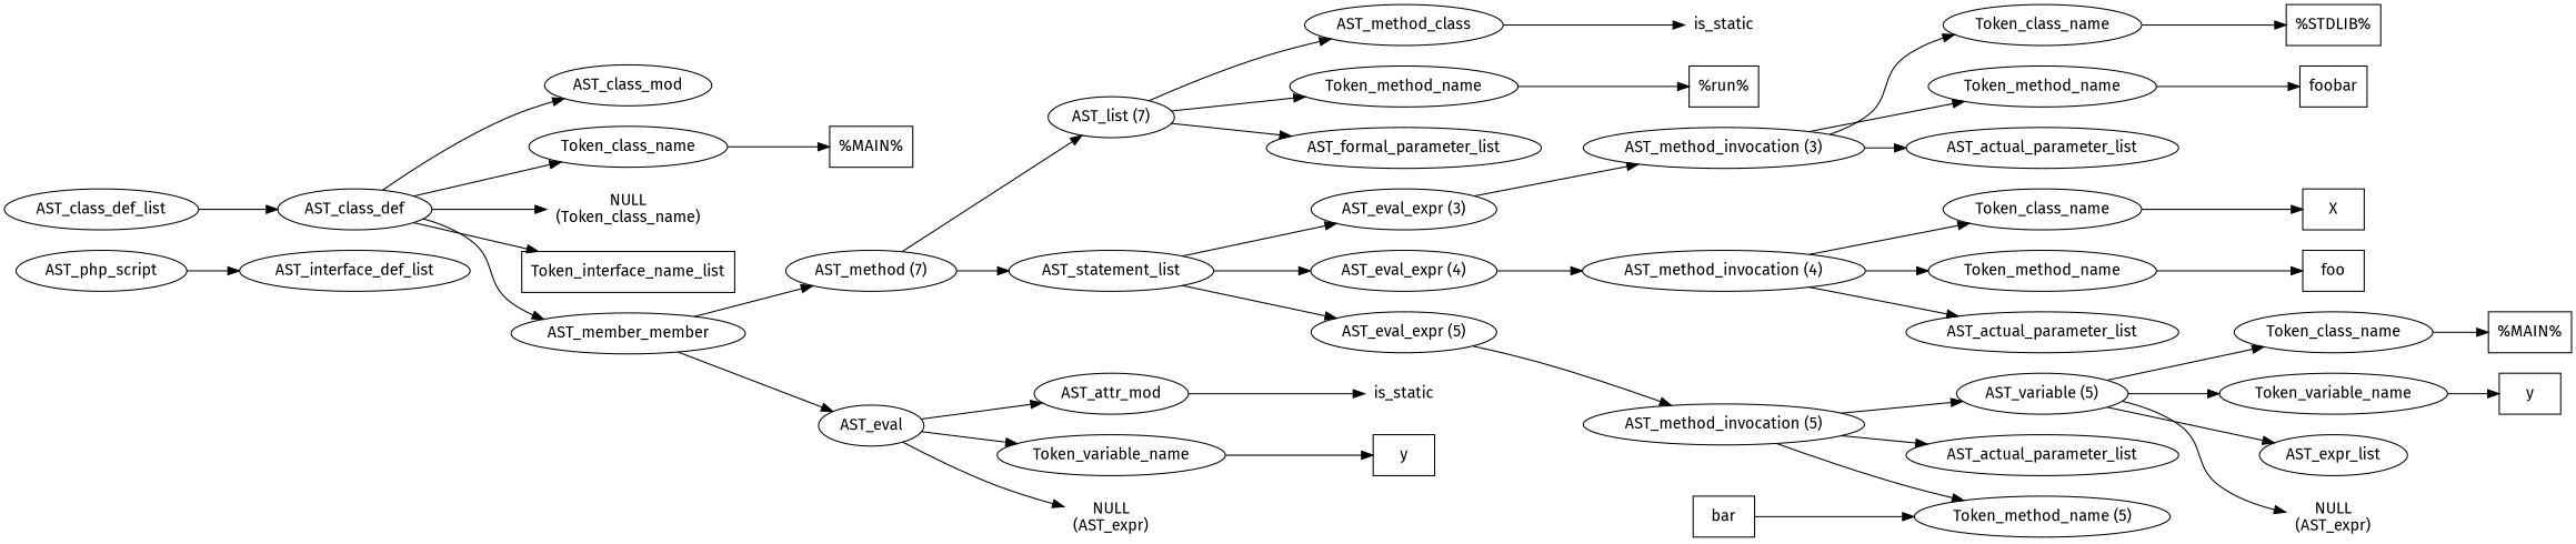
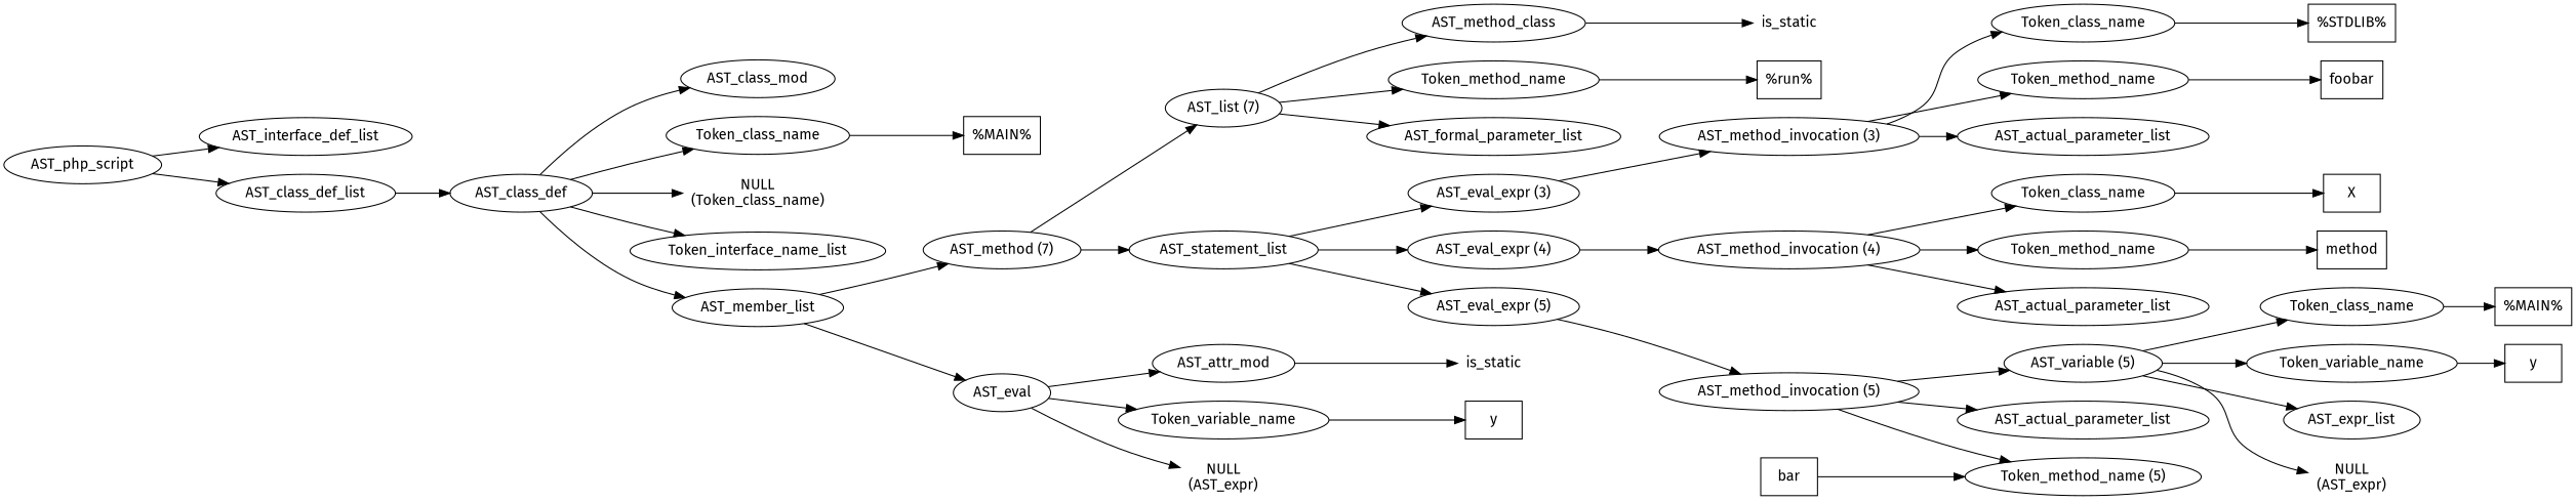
  digraph {
    fontname="Fira Sans"
    rankdir=LR
    node [fontname="Fira Sans"]
    edge [fontname="Fira Sans"]
    n1 [label=AST_php_script]
    n2 [label=AST_interface_def_list]
    n3 [label=AST_class_def_list]
    n4 [label=AST_class_def]
    n5 [label=AST_class_mod]
    n6 [label=Token_class_name]
    n7 [label="NULL\n(Token_class_name)" shape=plaintext]
-   n8 [label=Token_interface_name_list shape=box]
-   n9 [label=AST_member_member]
+   n8 [label=Token_interface_name_list]
+   n9 [label=AST_member_list]
    n10 [label="%MAIN%" shape=box]
    n11 [label="AST_method (7)"]
    n12 [label=AST_eval]
    n13 [label="AST_list (7)"]
    n14 [label=AST_statement_list]
    n15 [label=AST_attr_mod]
    n16 [label=Token_variable_name]
    n17 [label="NULL\n(AST_expr)" shape=plaintext]
    n18 [label=AST_method_class]
    n19 [label=Token_method_name]
    n20 [label=AST_formal_parameter_list]
    n21 [label="AST_eval_expr (3)"]
    n22 [label="AST_eval_expr (4)"]
    n23 [label="AST_eval_expr (5)"]
    n24 [label=is_static shape=plaintext]
    n25 [label="%run%" shape=box]
    n26 [label="AST_method_invocation (3)"]
    n27 [label="AST_method_invocation (4)"]
    n28 [label="AST_method_invocation (5)"]
    n29 [label=Token_class_name]
    n30 [label=Token_method_name]
    n31 [label=AST_actual_parameter_list]
    n32 [label="%STDLIB%" shape=box]
    n33 [label=foobar shape=box]
    n34 [label=Token_class_name]
    n35 [label=Token_method_name]
    n36 [label=AST_actual_parameter_list]
    n37 [label=X shape=box]
-   n38 [label=foo shape=box]
+   n38 [label=method shape=box]
    n39 [label="AST_variable (5)"]
    n40 [label="Token_method_name (5)"]
    n41 [label=AST_actual_parameter_list]
    n42 [label=Token_class_name]
    n43 [label=Token_variable_name]
    n44 [label=AST_expr_list]
    n45 [label="NULL\n(AST_expr)" shape=plaintext]
    n46 [label="%MAIN%" shape=box]
    n47 [label=y shape=box]
    n48 [label=bar shape=box]
    n49 [label=is_static shape=plaintext]
    n50 [label=y shape=box]
    n1 -> n2
+   n1 -> n3
    n3 -> n4
    n4 -> n5
    n4 -> n6
    n4 -> n7
    n4 -> n8
    n4 -> n9
    n6 -> n10
    n9 -> n11
    n9 -> n12
    n11 -> n13
    n11 -> n14
    n12 -> n15
    n12 -> n16
    n12 -> n17
    n13 -> n18
    n13 -> n19
    n13 -> n20
    n14 -> n21
    n14 -> n22
    n14 -> n23
    n15 -> n49
    n16 -> n50
    n18 -> n24
    n19 -> n25
    n21 -> n26
    n22 -> n27
    n23 -> n28
    n26 -> n29
    n26 -> n30
    n26 -> n31
    n27 -> n34
    n27 -> n35
    n27 -> n36
    n28 -> n39
    n28 -> n40
    n28 -> n41
    n29 -> n32
    n30 -> n33
    n34 -> n37
    n35 -> n38
    n39 -> n42
    n39 -> n43
    n39 -> n44
    n39 -> n45
    n42 -> n46
    n43 -> n47
    n48 -> n40
  }
